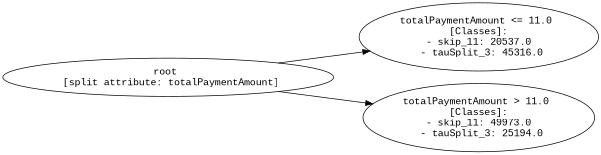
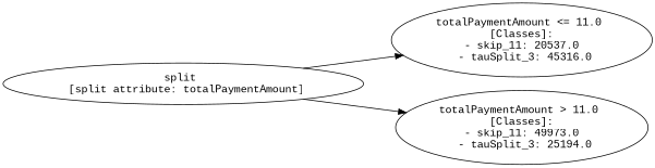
  digraph {
    rankdir=LR
    fontname="Liberation Mono"
    node [fontname="Liberation Mono"]
    edge [fontname="Liberation Mono"]
-   n1 [label="root \n [split attribute: totalPaymentAmount]"]
+   n1 [label="split \n [split attribute: totalPaymentAmount]"]
    n2 [label="totalPaymentAmount <= 11.0 \n [Classes]: \n - skip_11: 20537.0 \n - tauSplit_3: 45316.0"]
    n3 [label="totalPaymentAmount > 11.0 \n [Classes]: \n - skip_11: 49973.0 \n - tauSplit_3: 25194.0"]
    n1 -> n2
    n1 -> n3
  }
